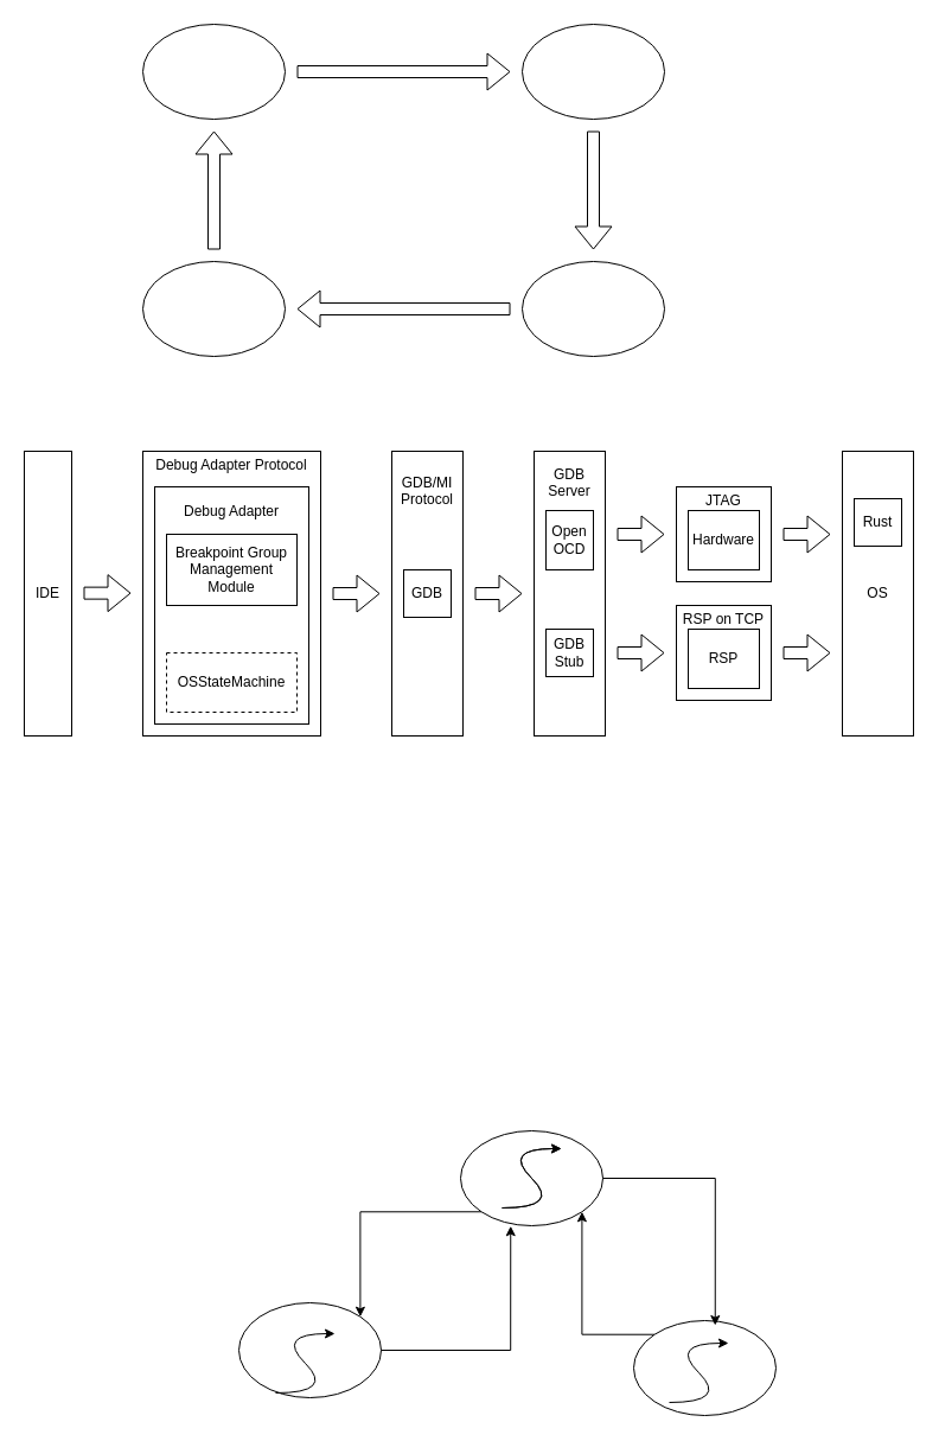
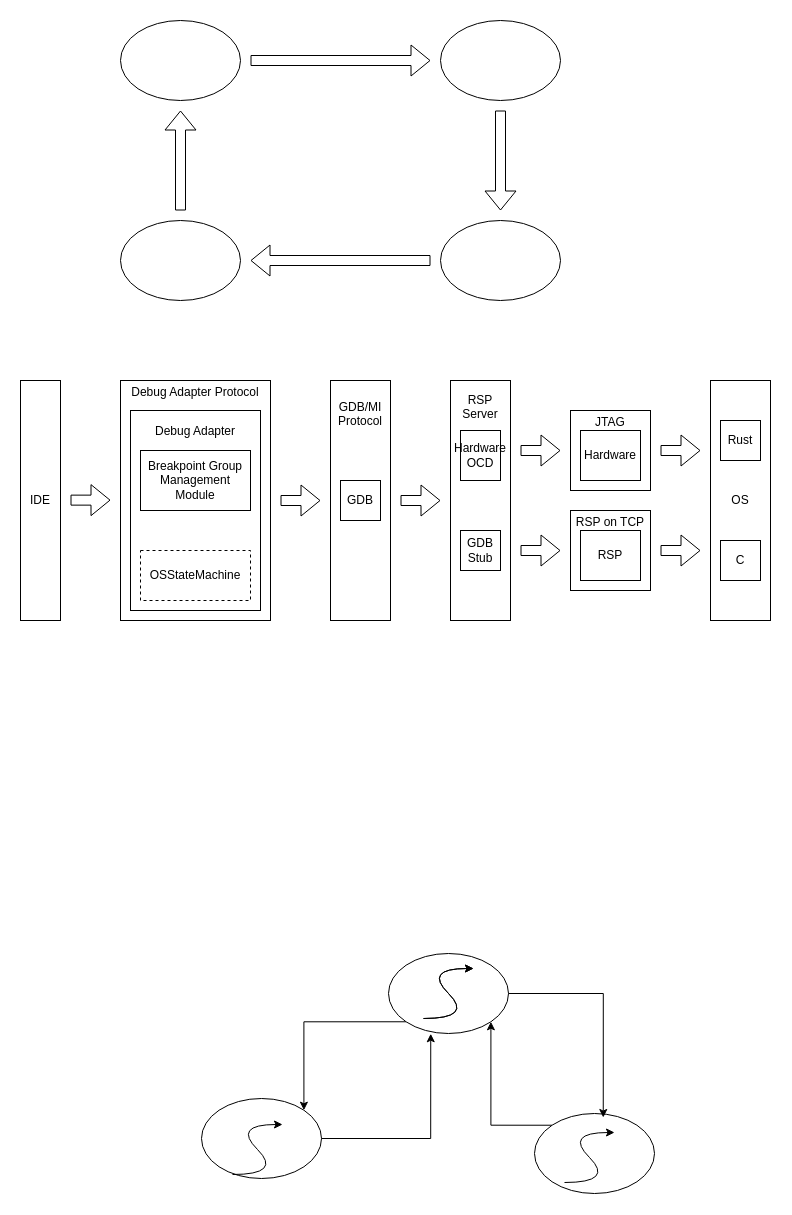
  <mxCell id="0" />
  <mxCell id="1" parent="0" />
- <mxCell id="2" value="GDB Server&lt;div&gt;&lt;br&gt;&lt;/div&gt;&lt;div&gt;&lt;br&gt;&lt;/div&gt;&lt;div&gt;&lt;br&gt;&lt;/div&gt;&lt;div&gt;&lt;br&gt;&lt;/div&gt;&lt;div&gt;&lt;br&gt;&lt;/div&gt;&lt;div&gt;&lt;br&gt;&lt;/div&gt;&lt;div&gt;&lt;br&gt;&lt;/div&gt;&lt;div&gt;&lt;br&gt;&lt;/div&gt;&lt;div&gt;&lt;br&gt;&lt;/div&gt;&lt;div&gt;&lt;br&gt;&lt;/div&gt;&lt;div&gt;&lt;br&gt;&lt;/div&gt;&lt;div&gt;&lt;br&gt;&lt;/div&gt;&lt;div&gt;&lt;br&gt;&lt;/div&gt;" style="whiteSpace=wrap;html=1;" vertex="1" parent="1"><mxGeometry x="450" y="380" width="60" height="240" as="geometry" /></mxCell>
+ <mxCell id="2" value="RSP Server&lt;div&gt;&lt;br&gt;&lt;/div&gt;&lt;div&gt;&lt;br&gt;&lt;/div&gt;&lt;div&gt;&lt;br&gt;&lt;/div&gt;&lt;div&gt;&lt;br&gt;&lt;/div&gt;&lt;div&gt;&lt;br&gt;&lt;/div&gt;&lt;div&gt;&lt;br&gt;&lt;/div&gt;&lt;div&gt;&lt;br&gt;&lt;/div&gt;&lt;div&gt;&lt;br&gt;&lt;/div&gt;&lt;div&gt;&lt;br&gt;&lt;/div&gt;&lt;div&gt;&lt;br&gt;&lt;/div&gt;&lt;div&gt;&lt;br&gt;&lt;/div&gt;&lt;div&gt;&lt;br&gt;&lt;/div&gt;&lt;div&gt;&lt;br&gt;&lt;/div&gt;" style="whiteSpace=wrap;html=1;" vertex="1" parent="1"><mxGeometry x="450" y="380" width="60" height="240" as="geometry" /></mxCell>
  <mxCell id="3" value="Debug Adapter Protocol&lt;div&gt;&lt;br&gt;&lt;/div&gt;&lt;div&gt;&lt;br&gt;&lt;/div&gt;&lt;div&gt;&lt;br&gt;&lt;/div&gt;&lt;div&gt;&lt;br&gt;&lt;/div&gt;&lt;div&gt;&lt;br&gt;&lt;/div&gt;&lt;div&gt;&lt;br&gt;&lt;/div&gt;&lt;div&gt;&lt;br&gt;&lt;/div&gt;&lt;div&gt;&lt;br&gt;&lt;/div&gt;&lt;div&gt;&lt;br&gt;&lt;/div&gt;&lt;div&gt;&lt;br&gt;&lt;/div&gt;&lt;div&gt;&lt;br&gt;&lt;/div&gt;&lt;div&gt;&lt;br&gt;&lt;/div&gt;&lt;div&gt;&lt;br&gt;&lt;/div&gt;&lt;div&gt;&lt;br&gt;&lt;/div&gt;&lt;div&gt;&lt;br&gt;&lt;/div&gt;" style="rounded=0;whiteSpace=wrap;html=1;" vertex="1" parent="1"><mxGeometry x="120" y="380" width="150" height="240" as="geometry" /></mxCell>
  <mxCell id="4" value="" style="ellipse;whiteSpace=wrap;html=1;" vertex="1" parent="1"><mxGeometry x="120" y="20" width="120" height="80" as="geometry" /></mxCell>
  <mxCell id="5" value="" style="ellipse;whiteSpace=wrap;html=1;" vertex="1" parent="1"><mxGeometry x="120" y="220" width="120" height="80" as="geometry" /></mxCell>
  <mxCell id="6" value="" style="ellipse;whiteSpace=wrap;html=1;" vertex="1" parent="1"><mxGeometry x="440" y="220" width="120" height="80" as="geometry" /></mxCell>
  <mxCell id="7" value="" style="ellipse;whiteSpace=wrap;html=1;" vertex="1" parent="1"><mxGeometry x="440" y="20" width="120" height="80" as="geometry" /></mxCell>
  <mxCell id="8" value="" style="shape=flexArrow;endArrow=classic;html=1;rounded=0;" edge="1" parent="1"><mxGeometry width="50" height="50" relative="1" as="geometry"><mxPoint x="250" y="60" as="sourcePoint" /><mxPoint x="430" y="60" as="targetPoint" /></mxGeometry></mxCell>
  <mxCell id="9" value="" style="shape=flexArrow;endArrow=classic;html=1;rounded=0;" edge="1" parent="1"><mxGeometry width="50" height="50" relative="1" as="geometry"><mxPoint x="430" y="260" as="sourcePoint" /><mxPoint x="250" y="260" as="targetPoint" /></mxGeometry></mxCell>
  <mxCell id="10" value="" style="shape=flexArrow;endArrow=classic;html=1;rounded=0;" edge="1" parent="1"><mxGeometry width="50" height="50" relative="1" as="geometry"><mxPoint x="500" y="110" as="sourcePoint" /><mxPoint x="500" y="210" as="targetPoint" /></mxGeometry></mxCell>
  <mxCell id="11" value="" style="shape=flexArrow;endArrow=classic;html=1;rounded=0;" edge="1" parent="1"><mxGeometry width="50" height="50" relative="1" as="geometry"><mxPoint x="180" y="210" as="sourcePoint" /><mxPoint x="180" y="110" as="targetPoint" /></mxGeometry></mxCell>
  <mxCell id="12" value="GDB/MI Protocol&lt;div&gt;&lt;br&gt;&lt;/div&gt;&lt;div&gt;&lt;br&gt;&lt;/div&gt;&lt;div&gt;&lt;br&gt;&lt;/div&gt;&lt;div&gt;&lt;br&gt;&lt;/div&gt;&lt;div&gt;&lt;br&gt;&lt;/div&gt;&lt;div&gt;&lt;br&gt;&lt;/div&gt;&lt;div&gt;&lt;br&gt;&lt;/div&gt;&lt;div&gt;&lt;br&gt;&lt;/div&gt;&lt;div&gt;&lt;br&gt;&lt;/div&gt;&lt;div&gt;&lt;br&gt;&lt;/div&gt;&lt;div&gt;&lt;br&gt;&lt;/div&gt;&lt;div&gt;&lt;br&gt;&lt;/div&gt;" style="rounded=0;whiteSpace=wrap;html=1;" vertex="1" parent="1"><mxGeometry x="330" y="380" width="60" height="240" as="geometry" /></mxCell>
  <mxCell id="13" value="IDE" style="rounded=0;whiteSpace=wrap;html=1;" vertex="1" parent="1"><mxGeometry x="20" y="380" width="40" height="240" as="geometry" /></mxCell>
- <mxCell id="14" value="Open&lt;div&gt;OCD&lt;/div&gt;" style="rounded=0;whiteSpace=wrap;html=1;" vertex="1" parent="1"><mxGeometry x="460" y="430" width="40" height="50" as="geometry" /></mxCell>
+ <mxCell id="14" value="Hardware&lt;div&gt;OCD&lt;/div&gt;" style="rounded=0;whiteSpace=wrap;html=1;" vertex="1" parent="1"><mxGeometry x="460" y="430" width="40" height="50" as="geometry" /></mxCell>
  <mxCell id="15" value="GDB&lt;div&gt;Stub&lt;/div&gt;" style="whiteSpace=wrap;html=1;" vertex="1" parent="1"><mxGeometry x="460" y="530" width="40" height="40" as="geometry" /></mxCell>
  <mxCell id="16" value="JTAG&lt;div&gt;&lt;br&gt;&lt;/div&gt;&lt;div&gt;&lt;br&gt;&lt;/div&gt;&lt;div&gt;&lt;br&gt;&lt;/div&gt;&lt;div&gt;&lt;br&gt;&lt;/div&gt;" style="whiteSpace=wrap;html=1;" vertex="1" parent="1"><mxGeometry x="570" y="410" width="80" height="80" as="geometry" /></mxCell>
  <mxCell id="17" value="Hardware" style="whiteSpace=wrap;html=1;" vertex="1" parent="1"><mxGeometry x="580" y="430" width="60" height="50" as="geometry" /></mxCell>
  <mxCell id="18" value="&lt;div&gt;RSP on TCP&lt;/div&gt;&lt;div&gt;&lt;br&gt;&lt;/div&gt;&lt;div&gt;&lt;br&gt;&lt;/div&gt;&lt;div&gt;&lt;br&gt;&lt;/div&gt;&lt;div&gt;&lt;br&gt;&lt;/div&gt;" style="whiteSpace=wrap;html=1;" vertex="1" parent="1"><mxGeometry x="570" y="510" width="80" height="80" as="geometry" /></mxCell>
  <mxCell id="19" value="OS" style="whiteSpace=wrap;html=1;" vertex="1" parent="1"><mxGeometry x="710" y="380" width="60" height="240" as="geometry" /></mxCell>
  <mxCell id="20" value="Rust" style="whiteSpace=wrap;html=1;" vertex="1" parent="1"><mxGeometry x="720" y="420" width="40" height="40" as="geometry" /></mxCell>
+ <mxCell id="21" value="C" style="whiteSpace=wrap;html=1;" vertex="1" parent="1"><mxGeometry x="720" y="540" width="40" height="40" as="geometry" /></mxCell>
  <mxCell id="22" value="RSP" style="rounded=0;whiteSpace=wrap;html=1;" vertex="1" parent="1"><mxGeometry x="580" y="530" width="60" height="50" as="geometry" /></mxCell>
  <mxCell id="23" value="Debug Adapter&lt;div&gt;&lt;br&gt;&lt;/div&gt;&lt;div&gt;&lt;br&gt;&lt;/div&gt;&lt;div&gt;&lt;br&gt;&lt;/div&gt;&lt;div&gt;&lt;br&gt;&lt;/div&gt;&lt;div&gt;&lt;br&gt;&lt;/div&gt;&lt;div&gt;&lt;br&gt;&lt;/div&gt;&lt;div&gt;&lt;br&gt;&lt;/div&gt;&lt;div&gt;&lt;br&gt;&lt;/div&gt;&lt;div&gt;&lt;br&gt;&lt;/div&gt;&lt;div&gt;&lt;br&gt;&lt;/div&gt;&lt;div&gt;&lt;br&gt;&lt;/div&gt;" style="whiteSpace=wrap;html=1;" vertex="1" parent="1"><mxGeometry x="130" y="410" width="130" height="200" as="geometry" /></mxCell>
  <mxCell id="24" value="Breakpoint Group&lt;div&gt;Management&lt;br&gt;Module&lt;/div&gt;" style="rounded=0;whiteSpace=wrap;html=1;" vertex="1" parent="1"><mxGeometry x="140" y="450" width="110" height="60" as="geometry" /></mxCell>
  <mxCell id="25" value="OSStateMachine" style="rounded=0;whiteSpace=wrap;html=1;dashed=1;" vertex="1" parent="1"><mxGeometry x="140" y="550" width="110" height="50" as="geometry" /></mxCell>
  <mxCell id="26" value="GDB" style="whiteSpace=wrap;html=1;" vertex="1" parent="1"><mxGeometry x="340" y="480" width="40" height="40" as="geometry" /></mxCell>
  <mxCell id="27" value="" style="shape=flexArrow;endArrow=classic;html=1;rounded=0;" edge="1" parent="1"><mxGeometry width="50" height="50" relative="1" as="geometry"><mxPoint x="70" y="499.64" as="sourcePoint" /><mxPoint x="110" y="499.64" as="targetPoint" /></mxGeometry></mxCell>
  <mxCell id="28" value="" style="shape=flexArrow;endArrow=classic;html=1;rounded=0;" edge="1" parent="1"><mxGeometry width="50" height="50" relative="1" as="geometry"><mxPoint x="280" y="500" as="sourcePoint" /><mxPoint x="320" y="500" as="targetPoint" /></mxGeometry></mxCell>
  <mxCell id="29" value="" style="shape=flexArrow;endArrow=classic;html=1;rounded=0;" edge="1" parent="1"><mxGeometry width="50" height="50" relative="1" as="geometry"><mxPoint x="400" y="500" as="sourcePoint" /><mxPoint x="440" y="500" as="targetPoint" /></mxGeometry></mxCell>
  <mxCell id="30" value="" style="shape=flexArrow;endArrow=classic;html=1;rounded=0;" edge="1" parent="1"><mxGeometry width="50" height="50" relative="1" as="geometry"><mxPoint x="520" y="450" as="sourcePoint" /><mxPoint x="560" y="450" as="targetPoint" /></mxGeometry></mxCell>
  <mxCell id="31" value="" style="shape=flexArrow;endArrow=classic;html=1;rounded=0;" edge="1" parent="1"><mxGeometry width="50" height="50" relative="1" as="geometry"><mxPoint x="520" y="550" as="sourcePoint" /><mxPoint x="560" y="550" as="targetPoint" /></mxGeometry></mxCell>
  <mxCell id="32" value="" style="shape=flexArrow;endArrow=classic;html=1;rounded=0;" edge="1" parent="1"><mxGeometry width="50" height="50" relative="1" as="geometry"><mxPoint x="660" y="450" as="sourcePoint" /><mxPoint x="700" y="450" as="targetPoint" /></mxGeometry></mxCell>
  <mxCell id="33" value="" style="shape=flexArrow;endArrow=classic;html=1;rounded=0;" edge="1" parent="1"><mxGeometry width="50" height="50" relative="1" as="geometry"><mxPoint x="660" y="550" as="sourcePoint" /><mxPoint x="700" y="550" as="targetPoint" /></mxGeometry></mxCell>
  <mxCell id="34" style="edgeStyle=orthogonalEdgeStyle;rounded=0;orthogonalLoop=1;jettySize=auto;html=1;exitX=0;exitY=1;exitDx=0;exitDy=0;entryX=1;entryY=0;entryDx=0;entryDy=0;" edge="1" parent="1" source="35" target="36"><mxGeometry relative="1" as="geometry" /></mxCell>
  <mxCell id="35" value="" style="ellipse;whiteSpace=wrap;html=1;" vertex="1" parent="1"><mxGeometry x="388" y="953" width="120" height="80" as="geometry" /></mxCell>
  <mxCell id="36" value="" style="ellipse;whiteSpace=wrap;html=1;" vertex="1" parent="1"><mxGeometry x="201" y="1098" width="120" height="80" as="geometry" /></mxCell>
  <mxCell id="37" style="edgeStyle=orthogonalEdgeStyle;rounded=0;orthogonalLoop=1;jettySize=auto;html=1;exitX=0;exitY=0;exitDx=0;exitDy=0;entryX=1;entryY=1;entryDx=0;entryDy=0;" edge="1" parent="1" source="38" target="35"><mxGeometry relative="1" as="geometry" /></mxCell>
  <mxCell id="38" value="" style="ellipse;whiteSpace=wrap;html=1;" vertex="1" parent="1"><mxGeometry x="534" y="1113" width="120" height="80" as="geometry" /></mxCell>
  <mxCell id="39" value="" style="curved=1;endArrow=classic;html=1;rounded=0;" edge="1" parent="1"><mxGeometry width="50" height="50" relative="1" as="geometry"><mxPoint x="423" y="1018" as="sourcePoint" /><mxPoint x="473" y="968" as="targetPoint" /><Array as="points"><mxPoint x="473" y="1018" /><mxPoint x="423" y="968" /></Array></mxGeometry></mxCell>
  <mxCell id="40" value="" style="curved=1;endArrow=classic;html=1;rounded=0;" edge="1" parent="1"><mxGeometry width="50" height="50" relative="1" as="geometry"><mxPoint x="423" y="1018" as="sourcePoint" /><mxPoint x="473" y="968" as="targetPoint" /><Array as="points"><mxPoint x="473" y="1018" /><mxPoint x="423" y="968" /></Array></mxGeometry></mxCell>
  <mxCell id="41" value="" style="curved=1;endArrow=classic;html=1;rounded=0;" edge="1" parent="1"><mxGeometry width="50" height="50" relative="1" as="geometry"><mxPoint x="232" y="1174" as="sourcePoint" /><mxPoint x="282" y="1124" as="targetPoint" /><Array as="points"><mxPoint x="282" y="1174" /><mxPoint x="232" y="1124" /></Array></mxGeometry></mxCell>
  <mxCell id="42" value="" style="curved=1;endArrow=classic;html=1;rounded=0;" edge="1" parent="1"><mxGeometry width="50" height="50" relative="1" as="geometry"><mxPoint x="564" y="1182" as="sourcePoint" /><mxPoint x="614" y="1132" as="targetPoint" /><Array as="points"><mxPoint x="614" y="1182" /><mxPoint x="564" y="1132" /></Array></mxGeometry></mxCell>
  <mxCell id="43" style="edgeStyle=orthogonalEdgeStyle;rounded=0;orthogonalLoop=1;jettySize=auto;html=1;exitX=1;exitY=0.5;exitDx=0;exitDy=0;entryX=0.352;entryY=1.003;entryDx=0;entryDy=0;entryPerimeter=0;" edge="1" parent="1" source="36" target="35"><mxGeometry relative="1" as="geometry" /></mxCell>
  <mxCell id="44" style="edgeStyle=orthogonalEdgeStyle;rounded=0;orthogonalLoop=1;jettySize=auto;html=1;exitX=1;exitY=0.5;exitDx=0;exitDy=0;entryX=0.573;entryY=0.05;entryDx=0;entryDy=0;entryPerimeter=0;" edge="1" parent="1" source="35" target="38"><mxGeometry relative="1" as="geometry" /></mxCell>
